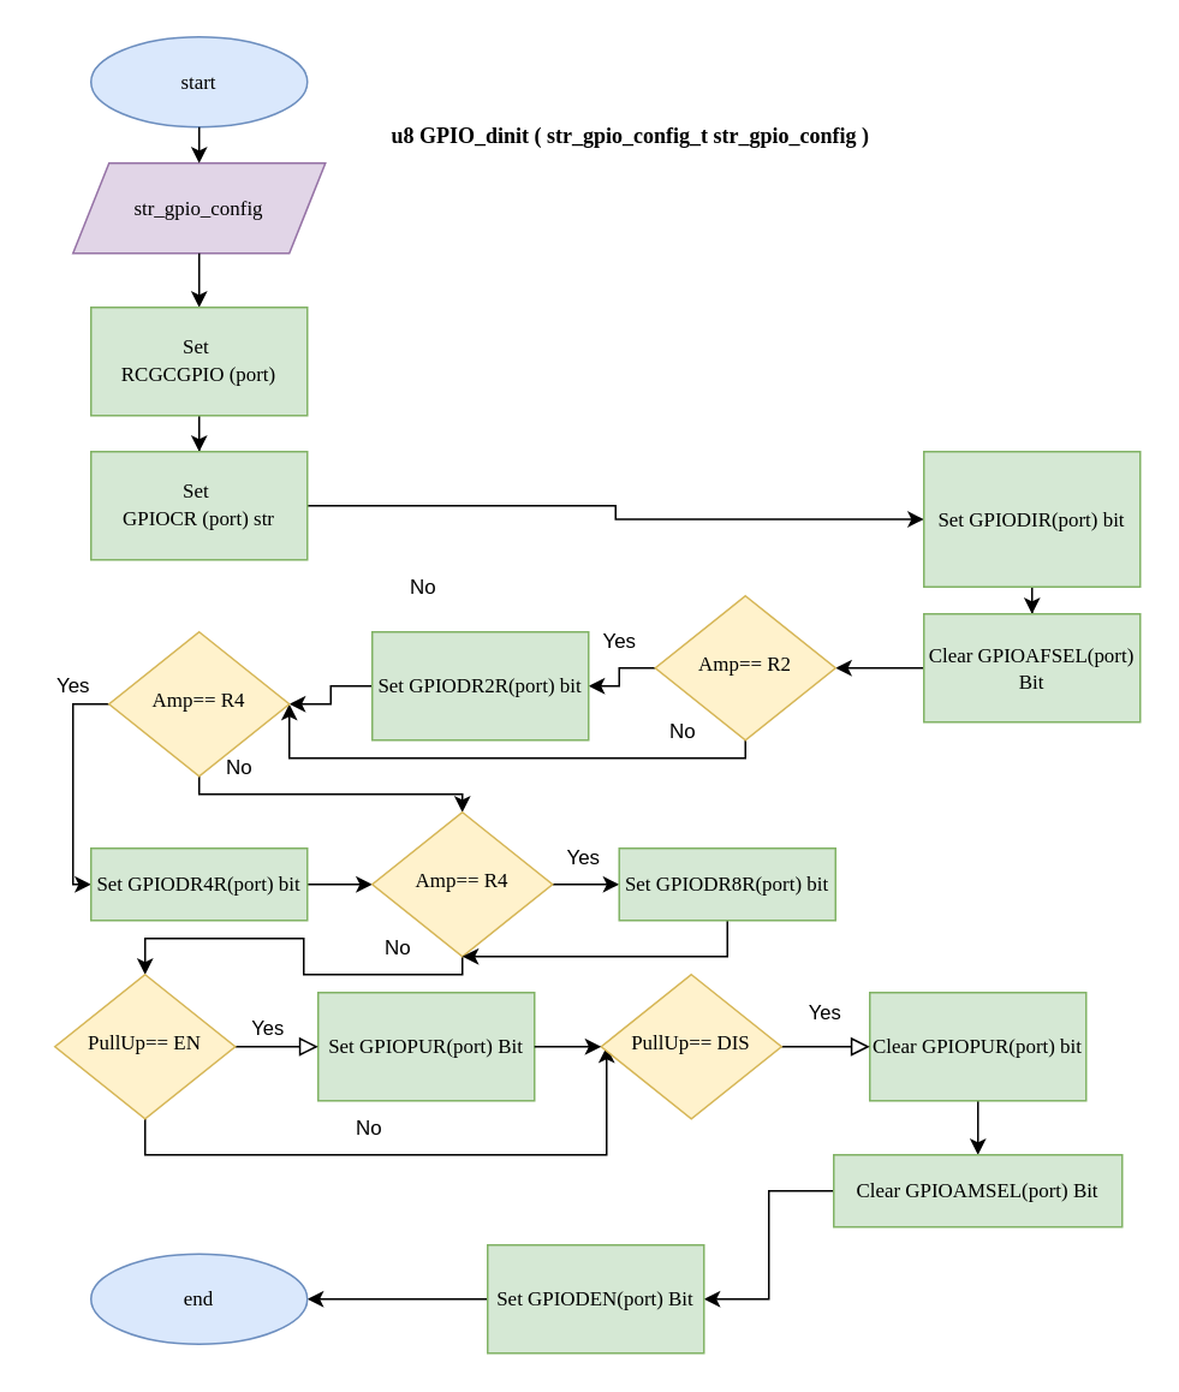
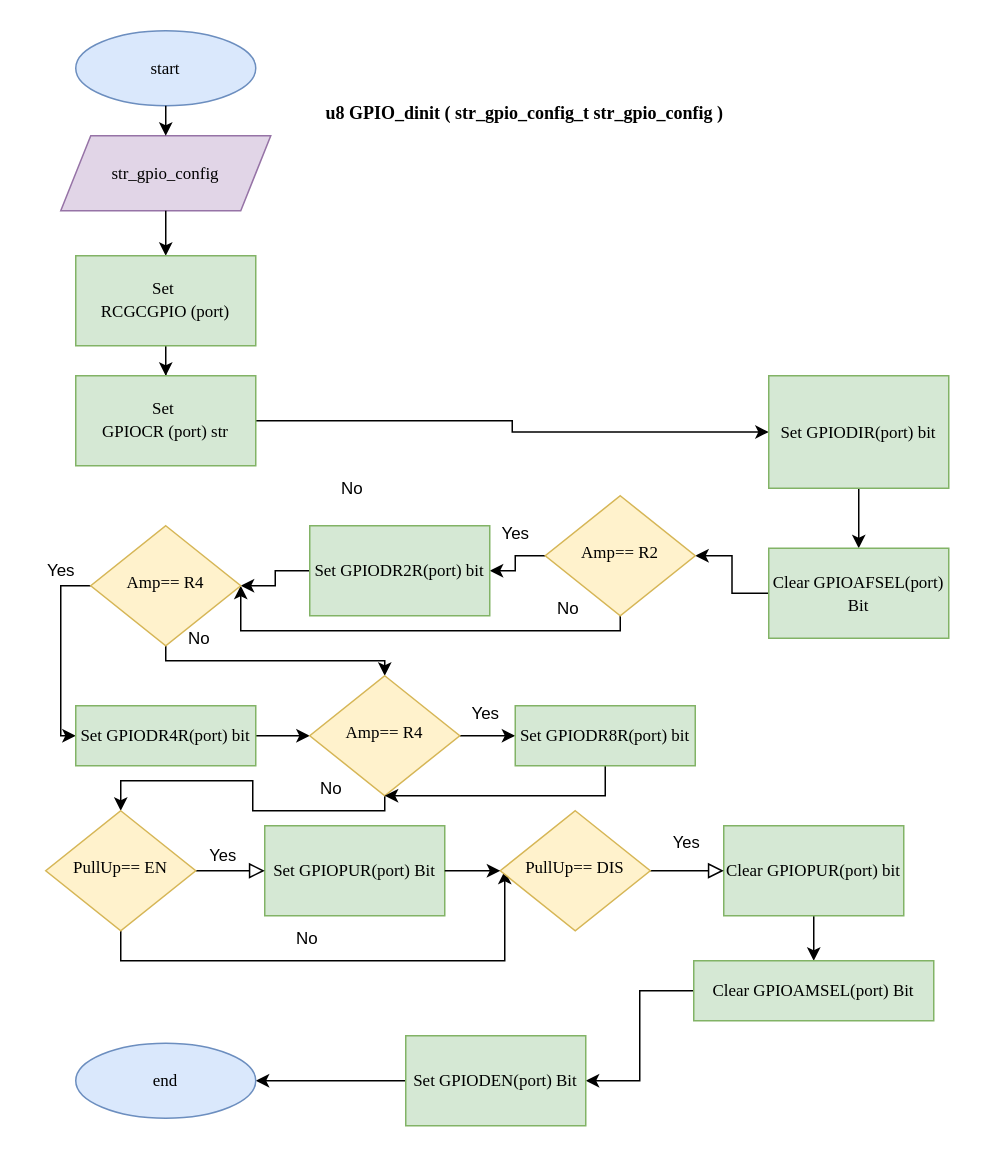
  <mxCell id="0" />
  <mxCell id="1" parent="0" />
  <mxCell id="2" value="&lt;font face=&quot;calibri&quot; style=&quot;font-size: 11.29px;&quot;&gt;str_gpio_config&lt;/font&gt;" style="shape=parallelogram;perimeter=parallelogramPerimeter;whiteSpace=wrap;html=1;fixedSize=1;fillColor=#e1d5e7;strokeColor=#9673a6;" parent="1" vertex="1"><mxGeometry x="40" y="90" width="140" height="50" as="geometry" /></mxCell>
  <mxCell id="3" value="&lt;font style=&quot;font-size: 11.29px;&quot; face=&quot;calibri&quot;&gt;start&lt;/font&gt;" style="ellipse;whiteSpace=wrap;html=1;fillColor=#dae8fc;strokeColor=#6c8ebf;" parent="1" vertex="1"><mxGeometry x="50" y="20" width="120" height="50" as="geometry" /></mxCell>
  <mxCell id="4" value="" style="endArrow=classic;html=1;rounded=0;exitX=0.5;exitY=1;exitDx=0;exitDy=0;entryX=0.5;entryY=0;entryDx=0;entryDy=0;" parent="1" source="2" target="8" edge="1"><mxGeometry width="50" height="50" relative="1" as="geometry"><mxPoint x="-300" y="390" as="sourcePoint" /><mxPoint x="110" y="230" as="targetPoint" /></mxGeometry></mxCell>
  <mxCell id="5" value="" style="endArrow=classic;html=1;rounded=0;exitX=0.5;exitY=1;exitDx=0;exitDy=0;entryX=0.5;entryY=0;entryDx=0;entryDy=0;" parent="1" source="3" target="2" edge="1"><mxGeometry width="50" height="50" relative="1" as="geometry"><mxPoint x="280" y="270" as="sourcePoint" /><mxPoint x="330" y="220" as="targetPoint" /></mxGeometry></mxCell>
  <mxCell id="6" value="&lt;font face=&quot;calibri&quot;&gt;&lt;b&gt;u8 GPIO_dinit ( str_gpio_config_t str_gpio_config )&lt;/b&gt;&lt;/font&gt;" style="text;html=1;align=center;verticalAlign=middle;resizable=0;points=[];autosize=1;strokeColor=none;fillColor=none;" parent="1" vertex="1"><mxGeometry x="214" y="60" width="270" height="30" as="geometry" /></mxCell>
  <mxCell id="7" value="" style="edgeStyle=orthogonalEdgeStyle;rounded=0;orthogonalLoop=1;jettySize=auto;html=1;" parent="1" source="8" target="10" edge="1"><mxGeometry relative="1" as="geometry" /></mxCell>
  <mxCell id="8" value="&lt;div style=&quot;font-size: 11.29px;&quot;&gt;&lt;font style=&quot;font-size: 11.29px;&quot; face=&quot;calibri&quot;&gt;Set&amp;nbsp;&lt;/font&gt;&lt;/div&gt;&lt;font style=&quot;font-size: 11.29px;&quot; face=&quot;calibri&quot;&gt;&lt;font style=&quot;font-size: 11.29px;&quot;&gt;RCGCGPIO (port)&lt;/font&gt;&lt;br&gt;&lt;/font&gt;" style="rounded=0;whiteSpace=wrap;html=1;fillColor=#d5e8d4;strokeColor=#82b366;" parent="1" vertex="1"><mxGeometry x="50" y="170" width="120" height="60" as="geometry" /></mxCell>
  <mxCell id="9" value="" style="edgeStyle=orthogonalEdgeStyle;rounded=0;orthogonalLoop=1;jettySize=auto;html=1;entryX=0;entryY=0.5;entryDx=0;entryDy=0;" parent="1" source="10" target="12" edge="1"><mxGeometry relative="1" as="geometry"><mxPoint x="110" y="340" as="targetPoint" /></mxGeometry></mxCell>
  <mxCell id="10" value="&lt;div style=&quot;font-size: 11.29px;&quot;&gt;&lt;font style=&quot;font-size: 11.29px;&quot; face=&quot;calibri&quot;&gt;Set&amp;nbsp;&lt;/font&gt;&lt;/div&gt;&lt;font style=&quot;font-size: 11.29px;&quot; face=&quot;calibri&quot;&gt;&lt;font style=&quot;font-size: 11.29px;&quot;&gt;GPIOCR (port) str&lt;/font&gt;&lt;br&gt;&lt;/font&gt;" style="rounded=0;whiteSpace=wrap;html=1;fillColor=#d5e8d4;strokeColor=#82b366;" parent="1" vertex="1"><mxGeometry x="50" y="250" width="120" height="60" as="geometry" /></mxCell>
  <mxCell id="11" value="" style="edgeStyle=orthogonalEdgeStyle;rounded=0;orthogonalLoop=1;jettySize=auto;html=1;" parent="1" source="12" target="15" edge="1"><mxGeometry relative="1" as="geometry" /></mxCell>
  <mxCell id="12" value="&lt;div style=&quot;&quot;&gt;&lt;font style=&quot;font-size: 11.29px;&quot; face=&quot;calibri&quot;&gt;Set GPIODIR(port) bit&lt;/font&gt;&lt;br&gt;&lt;/div&gt;" style="rounded=0;whiteSpace=wrap;html=1;fillColor=#d5e8d4;strokeColor=#82b366;" parent="1" vertex="1"><mxGeometry x="512" y="250" width="120" height="75" as="geometry" /></mxCell>
  <mxCell id="13" value="&lt;font style=&quot;font-size: 11.29px;&quot;&gt;No&lt;/font&gt;" style="text;html=1;align=center;verticalAlign=middle;resizable=0;points=[];autosize=1;strokeColor=none;fillColor=none;" parent="1" vertex="1"><mxGeometry x="214" y="310" width="40" height="30" as="geometry" /></mxCell>
  <mxCell id="14" value="" style="edgeStyle=orthogonalEdgeStyle;rounded=0;orthogonalLoop=1;jettySize=auto;html=1;" parent="1" source="15" target="18" edge="1"><mxGeometry relative="1" as="geometry" /></mxCell>
- <mxCell id="15" value="&lt;div style=&quot;&quot;&gt;&lt;font style=&quot;font-size: 11.29px;&quot; face=&quot;calibri&quot;&gt;Clear GPIOAFSEL(port) Bit&lt;/font&gt;&lt;/div&gt;" style="rounded=0;whiteSpace=wrap;html=1;fillColor=#d5e8d4;strokeColor=#82b366;" parent="1" vertex="1"><mxGeometry x="512" y="340" width="120" height="60" as="geometry" /></mxCell>
+ <mxCell id="15" value="&lt;div style=&quot;&quot;&gt;&lt;font style=&quot;font-size: 11.29px;&quot; face=&quot;calibri&quot;&gt;Clear GPIOAFSEL(port) Bit&lt;/font&gt;&lt;/div&gt;" style="rounded=0;whiteSpace=wrap;html=1;fillColor=#d5e8d4;strokeColor=#82b366;" parent="1" vertex="1"><mxGeometry x="512" y="365" width="120" height="60" as="geometry" /></mxCell>
  <mxCell id="16" style="edgeStyle=orthogonalEdgeStyle;rounded=0;orthogonalLoop=1;jettySize=auto;html=1;entryX=1;entryY=0.5;entryDx=0;entryDy=0;" parent="1" source="18" target="20" edge="1"><mxGeometry relative="1" as="geometry" /></mxCell>
  <mxCell id="17" style="edgeStyle=orthogonalEdgeStyle;rounded=0;orthogonalLoop=1;jettySize=auto;html=1;exitX=0.5;exitY=1;exitDx=0;exitDy=0;entryX=1;entryY=0.5;entryDx=0;entryDy=0;" parent="1" source="18" target="24" edge="1"><mxGeometry relative="1" as="geometry"><mxPoint x="160" y="450" as="targetPoint" /><Array as="points"><mxPoint x="413" y="420" /><mxPoint x="160" y="420" /></Array></mxGeometry></mxCell>
  <mxCell id="18" value="&lt;font face=&quot;calibri&quot; style=&quot;font-size: 11.29px;&quot;&gt;Amp== R2&lt;/font&gt;" style="rhombus;whiteSpace=wrap;html=1;shadow=0;fontFamily=Helvetica;fontSize=12;align=center;strokeWidth=1;spacing=6;spacingTop=-4;fillColor=#fff2cc;strokeColor=#d6b656;" parent="1" vertex="1"><mxGeometry x="363" y="330" width="100" height="80" as="geometry" /></mxCell>
  <mxCell id="19" style="edgeStyle=orthogonalEdgeStyle;rounded=0;orthogonalLoop=1;jettySize=auto;html=1;entryX=1;entryY=0.5;entryDx=0;entryDy=0;" parent="1" source="20" target="24" edge="1"><mxGeometry relative="1" as="geometry" /></mxCell>
  <mxCell id="20" value="&lt;div style=&quot;&quot;&gt;&lt;font style=&quot;font-size: 11.29px;&quot; face=&quot;calibri&quot;&gt;Set GPIODR2R(port) bit&lt;/font&gt;&lt;br&gt;&lt;/div&gt;" style="rounded=0;whiteSpace=wrap;html=1;fillColor=#d5e8d4;strokeColor=#82b366;" parent="1" vertex="1"><mxGeometry x="206" y="350" width="120" height="60" as="geometry" /></mxCell>
  <mxCell id="21" value="&lt;font style=&quot;font-size: 11.29px;&quot;&gt;Yes&lt;/font&gt;" style="text;html=1;align=center;verticalAlign=middle;resizable=0;points=[];autosize=1;strokeColor=none;fillColor=none;" parent="1" vertex="1"><mxGeometry x="323" y="340" width="40" height="30" as="geometry" /></mxCell>
  <mxCell id="22" style="edgeStyle=orthogonalEdgeStyle;rounded=0;orthogonalLoop=1;jettySize=auto;html=1;exitX=0;exitY=0.5;exitDx=0;exitDy=0;entryX=0;entryY=0.5;entryDx=0;entryDy=0;" parent="1" source="24" target="27" edge="1"><mxGeometry relative="1" as="geometry" /></mxCell>
  <mxCell id="23" style="edgeStyle=orthogonalEdgeStyle;rounded=0;orthogonalLoop=1;jettySize=auto;html=1;" parent="1" source="24" target="30" edge="1"><mxGeometry relative="1" as="geometry"><Array as="points"><mxPoint x="110" y="440" /><mxPoint x="256" y="440" /></Array></mxGeometry></mxCell>
  <mxCell id="24" value="&lt;font face=&quot;calibri&quot; style=&quot;font-size: 11.29px;&quot;&gt;Amp== R4&lt;/font&gt;" style="rhombus;whiteSpace=wrap;html=1;shadow=0;fontFamily=Helvetica;fontSize=12;align=center;strokeWidth=1;spacing=6;spacingTop=-4;fillColor=#fff2cc;strokeColor=#d6b656;" parent="1" vertex="1"><mxGeometry x="60" y="350" width="100" height="80" as="geometry" /></mxCell>
  <mxCell id="25" value="&lt;font style=&quot;font-size: 11.29px;&quot;&gt;No&lt;/font&gt;" style="text;html=1;align=center;verticalAlign=middle;resizable=0;points=[];autosize=1;strokeColor=none;fillColor=none;" parent="1" vertex="1"><mxGeometry x="358" y="390" width="40" height="30" as="geometry" /></mxCell>
  <mxCell id="26" value="" style="edgeStyle=orthogonalEdgeStyle;rounded=0;orthogonalLoop=1;jettySize=auto;html=1;" parent="1" source="27" target="30" edge="1"><mxGeometry relative="1" as="geometry" /></mxCell>
  <mxCell id="27" value="&lt;div style=&quot;&quot;&gt;&lt;font style=&quot;font-size: 11.29px;&quot; face=&quot;calibri&quot;&gt;Set GPIODR4R(port) bit&lt;/font&gt;&lt;br&gt;&lt;/div&gt;" style="rounded=0;whiteSpace=wrap;html=1;fillColor=#d5e8d4;strokeColor=#82b366;" parent="1" vertex="1"><mxGeometry x="50" y="470" width="120" height="40" as="geometry" /></mxCell>
  <mxCell id="28" value="" style="edgeStyle=orthogonalEdgeStyle;rounded=0;orthogonalLoop=1;jettySize=auto;html=1;" parent="1" source="30" target="34" edge="1"><mxGeometry relative="1" as="geometry" /></mxCell>
  <mxCell id="29" style="edgeStyle=orthogonalEdgeStyle;rounded=0;orthogonalLoop=1;jettySize=auto;html=1;exitX=0.5;exitY=1;exitDx=0;exitDy=0;entryX=0.5;entryY=0;entryDx=0;entryDy=0;" parent="1" source="30" target="39" edge="1"><mxGeometry relative="1" as="geometry"><Array as="points"><mxPoint x="256" y="540" /><mxPoint x="168" y="540" /><mxPoint x="168" y="520" /><mxPoint x="80" y="520" /></Array></mxGeometry></mxCell>
  <mxCell id="30" value="&lt;font face=&quot;calibri&quot; style=&quot;font-size: 11.29px;&quot;&gt;Amp== R4&lt;/font&gt;" style="rhombus;whiteSpace=wrap;html=1;shadow=0;fontFamily=Helvetica;fontSize=12;align=center;strokeWidth=1;spacing=6;spacingTop=-4;fillColor=#fff2cc;strokeColor=#d6b656;" parent="1" vertex="1"><mxGeometry x="206" y="450" width="100" height="80" as="geometry" /></mxCell>
  <mxCell id="31" value="&lt;font style=&quot;font-size: 11.29px;&quot;&gt;No&lt;/font&gt;" style="text;html=1;align=center;verticalAlign=middle;resizable=0;points=[];autosize=1;strokeColor=none;fillColor=none;" parent="1" vertex="1"><mxGeometry x="112" y="410" width="40" height="30" as="geometry" /></mxCell>
  <mxCell id="32" value="&lt;font style=&quot;font-size: 11.29px;&quot;&gt;Yes&lt;/font&gt;" style="text;html=1;align=center;verticalAlign=middle;resizable=0;points=[];autosize=1;strokeColor=none;fillColor=none;" parent="1" vertex="1"><mxGeometry x="20" y="365" width="40" height="30" as="geometry" /></mxCell>
  <mxCell id="33" style="edgeStyle=orthogonalEdgeStyle;rounded=0;orthogonalLoop=1;jettySize=auto;html=1;exitX=0.5;exitY=1;exitDx=0;exitDy=0;entryX=0.5;entryY=1;entryDx=0;entryDy=0;" parent="1" source="34" target="30" edge="1"><mxGeometry relative="1" as="geometry"><mxPoint x="260" y="540" as="targetPoint" /><Array as="points"><mxPoint x="403" y="530" /></Array></mxGeometry></mxCell>
  <mxCell id="34" value="&lt;div style=&quot;&quot;&gt;&lt;font style=&quot;font-size: 11.29px;&quot; face=&quot;calibri&quot;&gt;Set GPIODR8R(port) bit&lt;/font&gt;&lt;br&gt;&lt;/div&gt;" style="rounded=0;whiteSpace=wrap;html=1;fillColor=#d5e8d4;strokeColor=#82b366;" parent="1" vertex="1"><mxGeometry x="343" y="470" width="120" height="40" as="geometry" /></mxCell>
  <mxCell id="35" value="&lt;font style=&quot;font-size: 11.29px;&quot;&gt;Yes&lt;/font&gt;" style="text;html=1;align=center;verticalAlign=middle;resizable=0;points=[];autosize=1;strokeColor=none;fillColor=none;" parent="1" vertex="1"><mxGeometry x="303" y="460" width="40" height="30" as="geometry" /></mxCell>
  <mxCell id="36" value="&lt;div style=&quot;&quot;&gt;&lt;font style=&quot;font-size: 11.29px;&quot; face=&quot;calibri&quot;&gt;Set GPIOPUR(port) Bit&lt;/font&gt;&lt;/div&gt;" style="rounded=0;whiteSpace=wrap;html=1;fillColor=#d5e8d4;strokeColor=#82b366;" parent="1" vertex="1"><mxGeometry x="176" y="550" width="120" height="60" as="geometry" /></mxCell>
  <mxCell id="37" value="" style="endArrow=classic;html=1;rounded=0;exitX=0.5;exitY=1;exitDx=0;exitDy=0;" parent="1" source="39" edge="1"><mxGeometry width="50" height="50" relative="1" as="geometry"><mxPoint x="76" y="630" as="sourcePoint" /><mxPoint x="336" y="580" as="targetPoint" /><Array as="points"><mxPoint x="80" y="640" /><mxPoint x="156" y="640" /><mxPoint x="260" y="640" /><mxPoint x="336" y="640" /></Array></mxGeometry></mxCell>
  <mxCell id="38" value="Yes" style="rounded=0;html=1;jettySize=auto;orthogonalLoop=1;fontSize=11;endArrow=block;endFill=0;endSize=8;strokeWidth=1;shadow=0;labelBackgroundColor=none;edgeStyle=orthogonalEdgeStyle;exitX=1;exitY=0.5;exitDx=0;exitDy=0;" parent="1" source="39" edge="1"><mxGeometry x="-0.217" y="10" relative="1" as="geometry"><mxPoint as="offset" /><mxPoint x="176" y="580" as="targetPoint" /></mxGeometry></mxCell>
  <mxCell id="39" value="&lt;font face=&quot;calibri&quot; style=&quot;font-size: 11.29px;&quot;&gt;PullUp== EN&lt;/font&gt;" style="rhombus;whiteSpace=wrap;html=1;shadow=0;fontFamily=Helvetica;fontSize=12;align=center;strokeWidth=1;spacing=6;spacingTop=-4;fillColor=#fff2cc;strokeColor=#d6b656;" parent="1" vertex="1"><mxGeometry x="30" y="540" width="100" height="80" as="geometry" /></mxCell>
  <mxCell id="40" value="" style="edgeStyle=orthogonalEdgeStyle;rounded=0;orthogonalLoop=1;jettySize=auto;html=1;entryX=0.5;entryY=0;entryDx=0;entryDy=0;" parent="1" source="41" target="48" edge="1"><mxGeometry relative="1" as="geometry"><mxPoint x="542" y="640" as="targetPoint" /></mxGeometry></mxCell>
  <mxCell id="41" value="&lt;div style=&quot;&quot;&gt;&lt;font style=&quot;font-size: 11.29px;&quot; face=&quot;calibri&quot;&gt;Clear GPIOPUR(port) bit&lt;/font&gt;&lt;br&gt;&lt;/div&gt;" style="rounded=0;whiteSpace=wrap;html=1;fillColor=#d5e8d4;strokeColor=#82b366;" parent="1" vertex="1"><mxGeometry x="482" y="550" width="120" height="60" as="geometry" /></mxCell>
  <mxCell id="42" value="Yes" style="rounded=0;html=1;jettySize=auto;orthogonalLoop=1;fontSize=11;endArrow=block;endFill=0;endSize=8;strokeWidth=1;shadow=0;labelBackgroundColor=none;edgeStyle=orthogonalEdgeStyle;exitX=1;exitY=0.5;exitDx=0;exitDy=0;" parent="1" source="43" edge="1"><mxGeometry y="20" relative="1" as="geometry"><mxPoint as="offset" /><mxPoint x="482" y="580" as="targetPoint" /></mxGeometry></mxCell>
  <mxCell id="43" value="&lt;font face=&quot;calibri&quot; style=&quot;font-size: 11.29px;&quot;&gt;PullUp== DIS&lt;/font&gt;" style="rhombus;whiteSpace=wrap;html=1;shadow=0;fontFamily=Helvetica;fontSize=12;align=center;strokeWidth=1;spacing=6;spacingTop=-4;fillColor=#fff2cc;strokeColor=#d6b656;" parent="1" vertex="1"><mxGeometry x="333" y="540" width="100" height="80" as="geometry" /></mxCell>
  <mxCell id="44" value="" style="endArrow=classic;html=1;rounded=0;entryX=0;entryY=0.5;entryDx=0;entryDy=0;exitX=1;exitY=0.5;exitDx=0;exitDy=0;" parent="1" source="36" target="43" edge="1"><mxGeometry width="50" height="50" relative="1" as="geometry"><mxPoint x="236" y="620" as="sourcePoint" /><mxPoint x="286" y="570" as="targetPoint" /></mxGeometry></mxCell>
  <mxCell id="45" value="&lt;font style=&quot;font-size: 11.29px;&quot;&gt;No&lt;/font&gt;" style="text;html=1;align=center;verticalAlign=middle;resizable=0;points=[];autosize=1;strokeColor=none;fillColor=none;" parent="1" vertex="1"><mxGeometry x="184" y="610" width="40" height="30" as="geometry" /></mxCell>
  <mxCell id="46" value="&lt;font style=&quot;font-size: 11.29px;&quot;&gt;No&lt;/font&gt;" style="text;html=1;align=center;verticalAlign=middle;resizable=0;points=[];autosize=1;strokeColor=none;fillColor=none;" parent="1" vertex="1"><mxGeometry x="200" y="510" width="40" height="30" as="geometry" /></mxCell>
  <mxCell id="47" style="edgeStyle=orthogonalEdgeStyle;rounded=0;orthogonalLoop=1;jettySize=auto;html=1;entryX=1;entryY=0.5;entryDx=0;entryDy=0;" parent="1" source="48" target="50" edge="1"><mxGeometry relative="1" as="geometry" /></mxCell>
  <mxCell id="48" value="&lt;div style=&quot;&quot;&gt;&lt;font style=&quot;font-size: 11.29px;&quot; face=&quot;calibri&quot;&gt;Clear GPIOAMSEL(port) Bit&lt;/font&gt;&lt;/div&gt;" style="rounded=0;whiteSpace=wrap;html=1;fillColor=#d5e8d4;strokeColor=#82b366;" parent="1" vertex="1"><mxGeometry x="462" y="640" width="160" height="40" as="geometry" /></mxCell>
  <mxCell id="49" value="" style="edgeStyle=orthogonalEdgeStyle;rounded=0;orthogonalLoop=1;jettySize=auto;html=1;" parent="1" source="50" target="51" edge="1"><mxGeometry relative="1" as="geometry" /></mxCell>
  <mxCell id="50" value="&lt;div style=&quot;&quot;&gt;&lt;font style=&quot;font-size: 11.29px;&quot; face=&quot;calibri&quot;&gt;Set GPIODEN(port) Bit&lt;/font&gt;&lt;/div&gt;" style="rounded=0;whiteSpace=wrap;html=1;fillColor=#d5e8d4;strokeColor=#82b366;" parent="1" vertex="1"><mxGeometry x="270" y="690" width="120" height="60" as="geometry" /></mxCell>
  <mxCell id="51" value="&lt;font style=&quot;font-size: 11.29px;&quot; face=&quot;calibri&quot;&gt;end&lt;/font&gt;" style="ellipse;whiteSpace=wrap;html=1;fillColor=#dae8fc;strokeColor=#6c8ebf;" parent="1" vertex="1"><mxGeometry x="50" y="695" width="120" height="50" as="geometry" /></mxCell>
